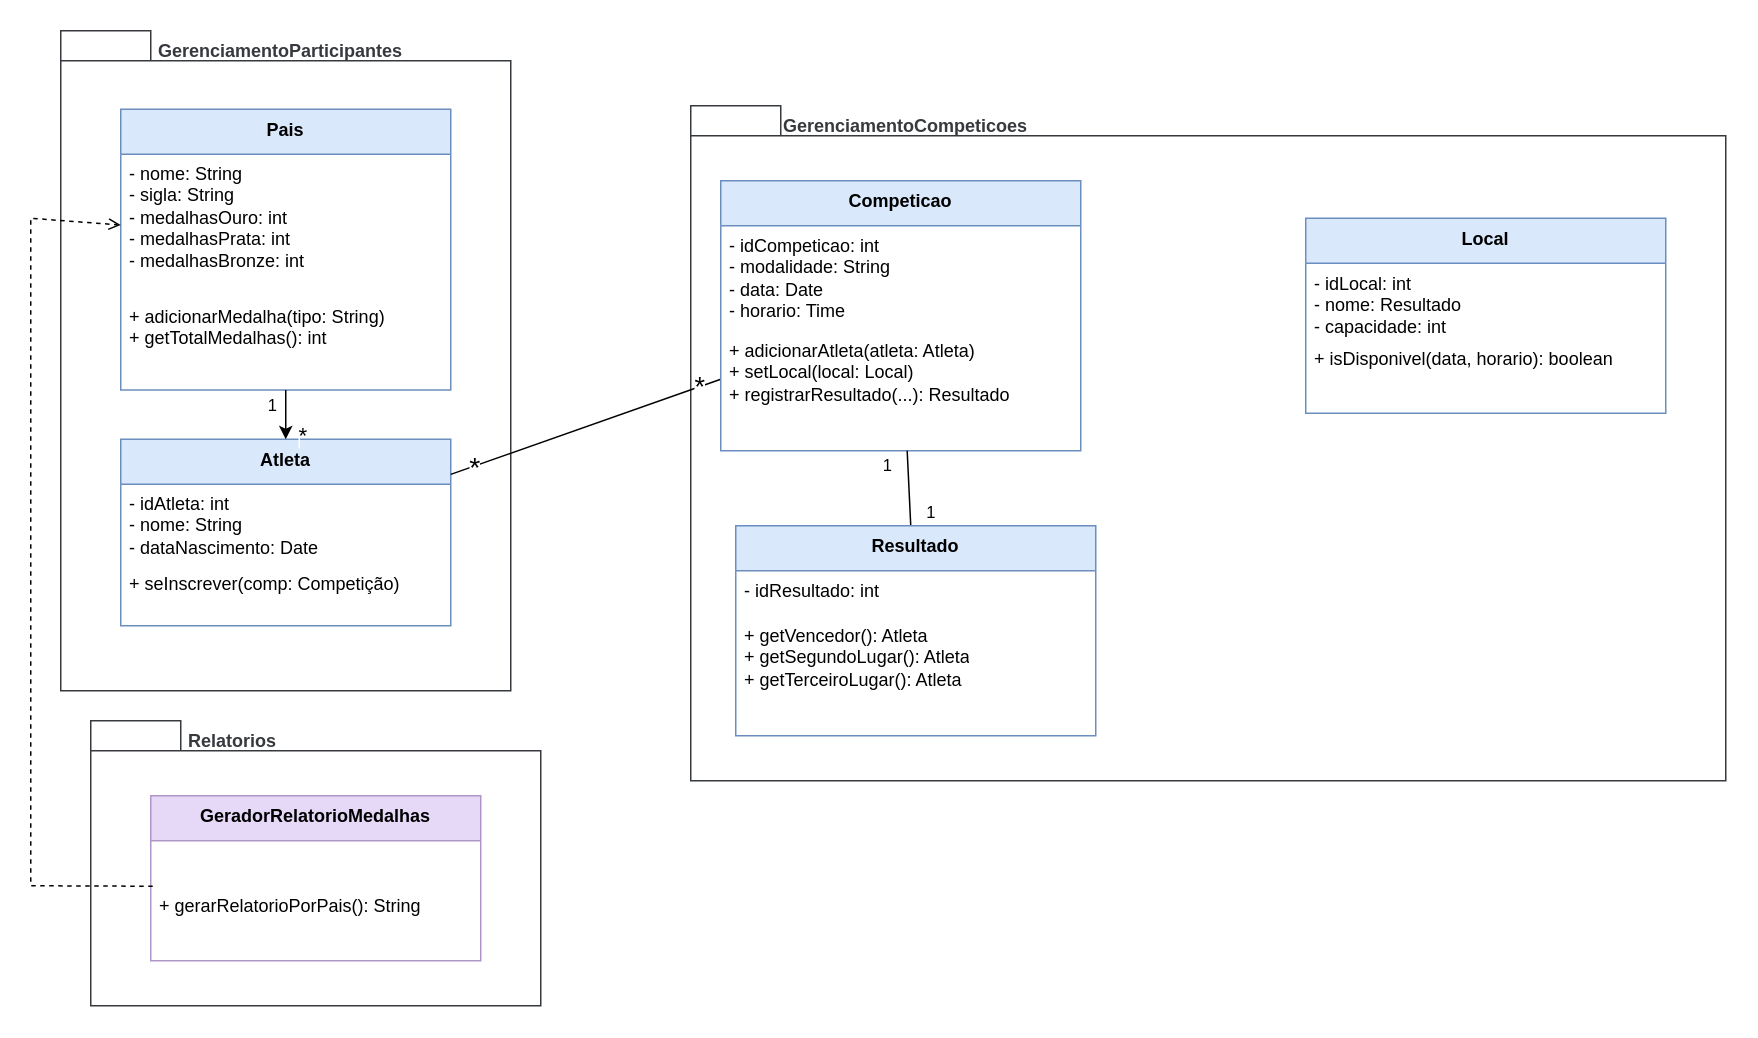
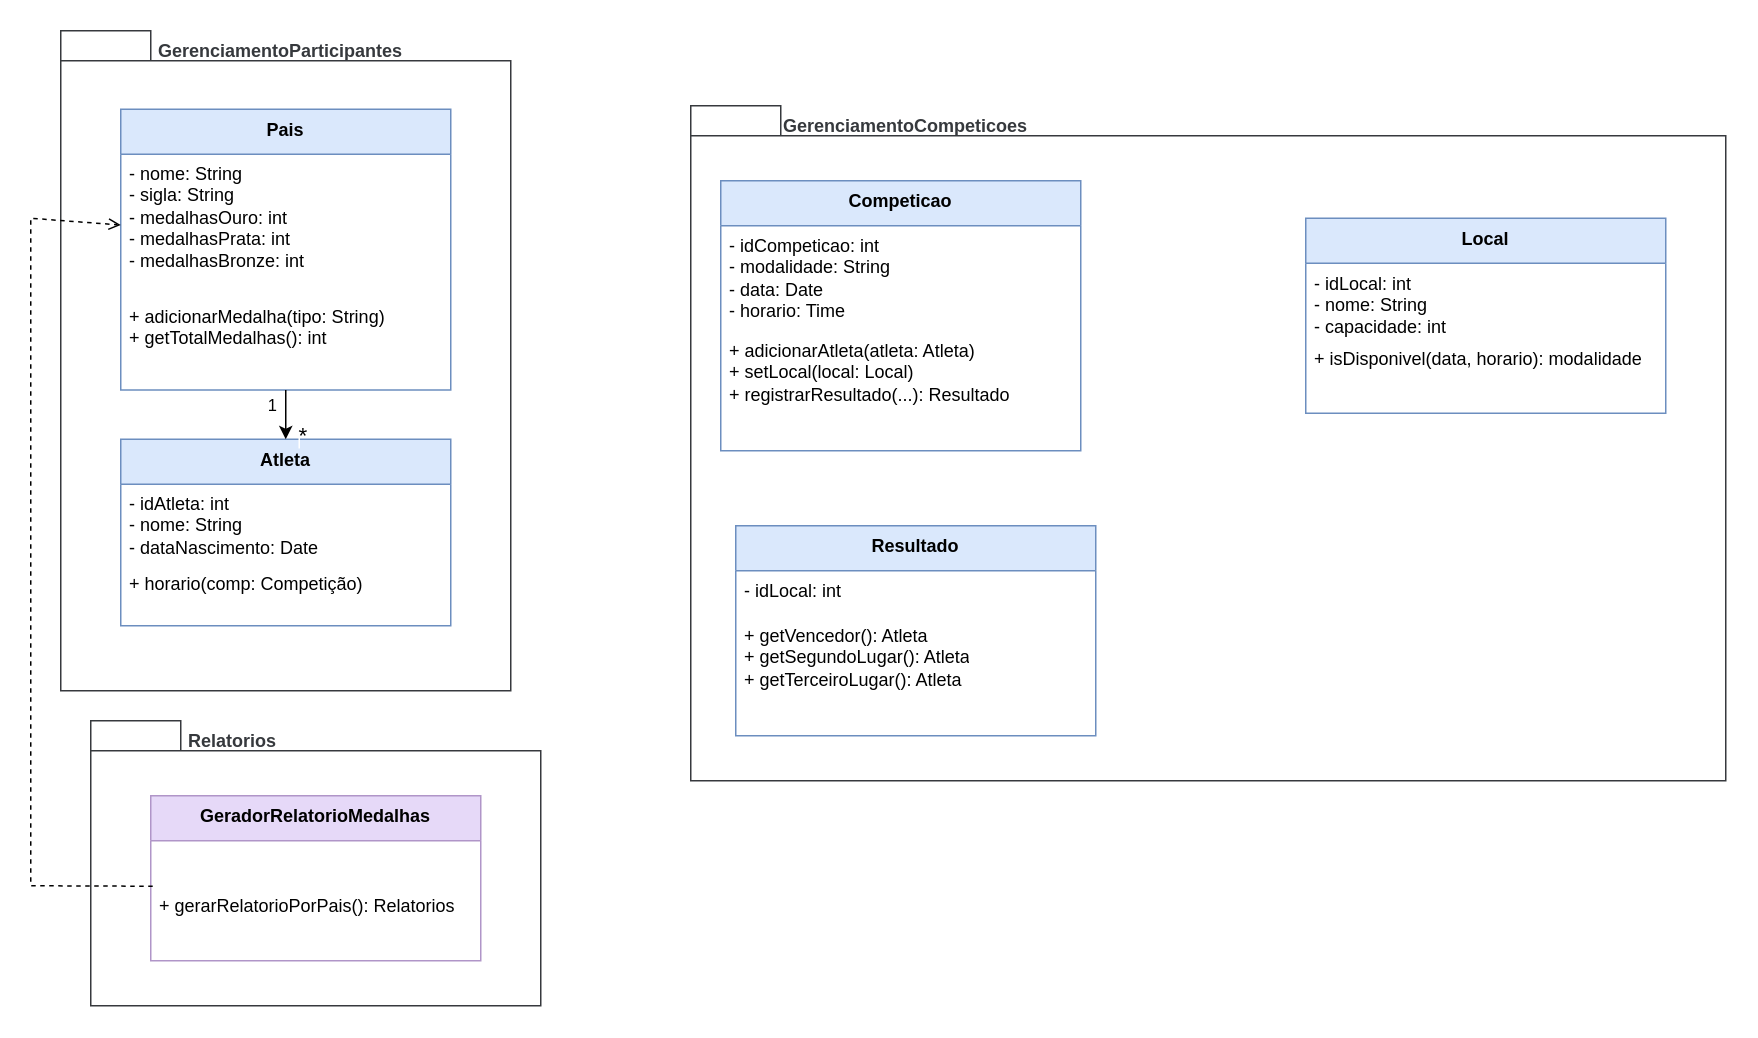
  <mxCell id="0" />
  <mxCell id="1" parent="0" />
  <mxCell id="2" value="                GerenciamentoParticipantes" style="shape=folder;tabPosition=left;align=left;spacingLeft=10;fontStyle=1;verticalAlign=top;container=1;collapsible=0;folderBackgroundColor=#E9E9E9;strokeColor=#36393D;fontColor=#36393D;" vertex="1" parent="1"><mxGeometry x="40" y="20" width="300" height="440" as="geometry" /></mxCell>
  <mxCell id="3" value="Pais" style="swimlane;fontStyle=1;align=center;verticalAlign=top;childLayout=stackLayout;horizontal=1;startSize=30;horizontalStack=0;resizeParent=1;resizeParentMax=0;resizeLast=0;collapsible=0;marginBottom=0;fillColor=#DAE8FC;strokeColor=#6C8EBF;" vertex="1" parent="2"><mxGeometry x="40" y="52.381" width="220" height="187.143" as="geometry" /></mxCell>
  <mxCell id="4" value="- nome: String&lt;br&gt;- sigla: String&lt;br&gt;- medalhasOuro: int&lt;br&gt;- medalhasPrata: int&lt;br&gt;- medalhasBronze: int" style="text;strokeColor=none;fillColor=none;align=left;verticalAlign=top;spacingLeft=4;spacingRight=4;overflow=hidden;rotatable=0;points=[[0,0.5],[1,0.5]];portConstraint=eastwest;whiteSpace=wrap;html=1;" vertex="1" parent="3"><mxGeometry y="30" width="220" height="94.286" as="geometry" /></mxCell>
  <mxCell id="5" value="+ adicionarMedalha(tipo: String)&lt;br&gt;+ getTotalMedalhas(): int" style="text;strokeColor=none;fillColor=none;align=left;verticalAlign=top;spacingLeft=4;spacingRight=4;overflow=hidden;rotatable=0;points=[[0,0.5],[1,0.5]];portConstraint=eastwest;whiteSpace=wrap;html=1;" vertex="1" parent="3"><mxGeometry y="124.286" width="220" height="62.857" as="geometry" /></mxCell>
  <mxCell id="6" value="Atleta" style="swimlane;fontStyle=1;align=center;verticalAlign=top;childLayout=stackLayout;horizontal=1;startSize=30;horizontalStack=0;resizeParent=1;resizeParentMax=0;resizeLast=0;collapsible=0;marginBottom=0;fillColor=#DAE8FC;strokeColor=#6C8EBF;" vertex="1" parent="2"><mxGeometry x="40" y="272.381" width="220" height="124.286" as="geometry" /></mxCell>
  <mxCell id="7" value="- idAtleta: int&lt;br&gt;- nome: String&lt;br&gt;- dataNascimento: Date" style="text;strokeColor=none;fillColor=none;align=left;verticalAlign=top;spacingLeft=4;spacingRight=4;overflow=hidden;rotatable=0;points=[[0,0.5],[1,0.5]];portConstraint=eastwest;whiteSpace=wrap;html=1;" vertex="1" parent="6"><mxGeometry y="30" width="220" height="52.381" as="geometry" /></mxCell>
- <mxCell id="8" value="+ seInscrever(comp: Competição)" style="text;strokeColor=none;fillColor=none;align=left;verticalAlign=top;spacingLeft=4;spacingRight=4;overflow=hidden;rotatable=0;points=[[0,0.5],[1,0.5]];portConstraint=eastwest;whiteSpace=wrap;html=1;" vertex="1" parent="6"><mxGeometry y="82.381" width="220" height="41.905" as="geometry" /></mxCell>
+ <mxCell id="8" value="+ horario(comp: Competição)" style="text;strokeColor=none;fillColor=none;align=left;verticalAlign=top;spacingLeft=4;spacingRight=4;overflow=hidden;rotatable=0;points=[[0,0.5],[1,0.5]];portConstraint=eastwest;whiteSpace=wrap;html=1;" vertex="1" parent="6"><mxGeometry y="82.381" width="220" height="41.905" as="geometry" /></mxCell>
  <mxCell id="9" value="               GerenciamentoCompeticoes" style="shape=folder;tabPosition=left;align=left;spacingLeft=10;fontStyle=1;verticalAlign=top;container=1;collapsible=0;folderBackgroundColor=#E9E9E9;strokeColor=#36393D;fontColor=#36393D;" vertex="1" parent="1"><mxGeometry x="460" y="70" width="690" height="450" as="geometry" /></mxCell>
  <mxCell id="10" value="                Relatorios" style="shape=folder;tabPosition=left;align=left;spacingLeft=10;fontStyle=1;verticalAlign=top;container=1;collapsible=0;folderBackgroundColor=#E9E9E9;strokeColor=#36393D;fontColor=#36393D;" vertex="1" parent="1"><mxGeometry x="60" y="480" width="300" height="190" as="geometry" /></mxCell>
  <mxCell id="11" value="GeradorRelatorioMedalhas" style="swimlane;fontStyle=1;align=center;verticalAlign=top;childLayout=stackLayout;horizontal=1;startSize=30;horizontalStack=0;resizeParent=1;resizeParentMax=0;resizeLast=0;collapsible=0;marginBottom=0;fillColor=#E6D9F8;strokeColor=#B095C8;" vertex="1" parent="10"><mxGeometry x="40" y="50" width="220" height="110" as="geometry" /></mxCell>
  <mxCell id="12" value="&lt;div&gt;&lt;br&gt;&lt;/div&gt;&lt;div&gt;&lt;br&gt;&lt;/div&gt;" style="text;strokeColor=none;fillColor=none;align=left;verticalAlign=top;spacingLeft=4;spacingRight=4;overflow=hidden;rotatable=0;points=[[0,0.5],[1,0.5]];portConstraint=eastwest;whiteSpace=wrap;html=1;" vertex="1" parent="11"><mxGeometry y="30" width="220" height="30" as="geometry" /></mxCell>
- <mxCell id="13" value="+ gerarRelatorioPorPais(): String" style="text;strokeColor=none;fillColor=none;align=left;verticalAlign=top;spacingLeft=4;spacingRight=4;overflow=hidden;rotatable=0;points=[[0,0.5],[1,0.5]];portConstraint=eastwest;whiteSpace=wrap;html=1;" vertex="1" parent="11"><mxGeometry y="60" width="220" height="50" as="geometry" /></mxCell>
+ <mxCell id="13" value="+ gerarRelatorioPorPais(): Relatorios" style="text;strokeColor=none;fillColor=none;align=left;verticalAlign=top;spacingLeft=4;spacingRight=4;overflow=hidden;rotatable=0;points=[[0,0.5],[1,0.5]];portConstraint=eastwest;whiteSpace=wrap;html=1;" vertex="1" parent="11"><mxGeometry y="60" width="220" height="50" as="geometry" /></mxCell>
  <mxCell id="14" value="" style="endArrow=classic;html=1;rounded=0;labelBackgroundColor=default;" edge="1" parent="1" source="3" target="6"><mxGeometry width="50" height="50" relative="1" as="geometry"><mxPoint x="190" y="220" as="sourcePoint" /><mxPoint x="190" y="260" as="targetPoint" /></mxGeometry></mxCell>
  <mxCell id="15" value="1" style="edgeLabel;html=1;align=center;verticalAlign=middle;resizable=0;points=[];imageAspect=0;" connectable="0" vertex="1" parent="14"><mxGeometry x="-0.2" y="2" relative="1" as="geometry"><mxPoint x="-12" y="-3" as="offset" /></mxGeometry></mxCell>
  <mxCell id="16" value="&lt;font style=&quot;font-size: 15px;&quot;&gt;*&lt;/font&gt;" style="edgeLabel;html=1;align=center;verticalAlign=middle;resizable=1;points=[];fillOpacity=100;imageAspect=1;autosize=0;fixedWidth=0;resizeWidth=1;resizeHeight=1;overflow=block;" connectable="0" vertex="1" parent="14"><mxGeometry x="0.2" y="-2" relative="1" as="geometry"><mxPoint x="12" y="1" as="offset" /></mxGeometry></mxCell>
- <mxCell id="17" value="" style="endArrow=none;html=1;rounded=0;" edge="1" parent="1" source="6" target="24"><mxGeometry width="50" height="50" relative="1" as="geometry"><mxPoint x="370" y="340" as="sourcePoint" /><mxPoint x="490" y="160" as="targetPoint" /></mxGeometry></mxCell>
- <mxCell id="18" value="&lt;font style=&quot;font-size: 19px;&quot;&gt;*&lt;/font&gt;" style="edgeLabel;html=1;align=center;verticalAlign=middle;resizable=0;points=[];" connectable="0" vertex="1" parent="17"><mxGeometry x="-0.831" y="-1" relative="1" as="geometry"><mxPoint as="offset" /></mxGeometry></mxCell>
- <mxCell id="19" value="&lt;font style=&quot;font-size: 18px;&quot;&gt;*&lt;/font&gt;" style="edgeLabel;html=1;align=center;verticalAlign=middle;resizable=0;points=[];" connectable="0" vertex="1" parent="17"><mxGeometry x="0.846" relative="1" as="geometry"><mxPoint as="offset" /></mxGeometry></mxCell>
  <mxCell id="20" value="" style="endArrow=open;endFill=0;html=1;rounded=0;dashed=1;entryX=0;entryY=0.5;entryDx=0;entryDy=0;exitX=0.006;exitY=1.011;exitDx=0;exitDy=0;exitPerimeter=0;" edge="1" parent="1" source="12" target="4"><mxGeometry width="50" height="50" relative="1" as="geometry"><mxPoint x="40" y="605" as="sourcePoint" /><mxPoint x="370" y="190" as="targetPoint" /><Array as="points"><mxPoint x="20" y="590" /><mxPoint x="20" y="145" /></Array></mxGeometry></mxCell>
  <mxCell id="21" value="Local" style="swimlane;fontStyle=1;align=center;verticalAlign=top;childLayout=stackLayout;horizontal=1;startSize=30;horizontalStack=0;resizeParent=1;resizeParentMax=0;resizeLast=0;collapsible=0;marginBottom=0;fillColor=#DAE8FC;strokeColor=#6C8EBF;" vertex="1" parent="1"><mxGeometry x="870" y="145" width="240" height="130" as="geometry" /></mxCell>
- <mxCell id="22" value="- idLocal: int&lt;br&gt;- nome: Resultado&lt;br&gt;- capacidade: int" style="text;strokeColor=none;fillColor=none;align=left;verticalAlign=top;spacingLeft=4;spacingRight=4;overflow=hidden;rotatable=0;points=[[0,0.5],[1,0.5]];portConstraint=eastwest;whiteSpace=wrap;html=1;" vertex="1" parent="21"><mxGeometry y="30" width="240" height="50" as="geometry" /></mxCell>
- <mxCell id="23" value="+ isDisponivel(data, horario): boolean" style="text;strokeColor=none;fillColor=none;align=left;verticalAlign=top;spacingLeft=4;spacingRight=4;overflow=hidden;rotatable=0;points=[[0,0.5],[1,0.5]];portConstraint=eastwest;whiteSpace=wrap;html=1;" vertex="1" parent="21"><mxGeometry y="80" width="240" height="50" as="geometry" /></mxCell>
+ <mxCell id="22" value="- idLocal: int&lt;br&gt;- nome: String&lt;br&gt;- capacidade: int" style="text;strokeColor=none;fillColor=none;align=left;verticalAlign=top;spacingLeft=4;spacingRight=4;overflow=hidden;rotatable=0;points=[[0,0.5],[1,0.5]];portConstraint=eastwest;whiteSpace=wrap;html=1;" vertex="1" parent="21"><mxGeometry y="30" width="240" height="50" as="geometry" /></mxCell>
+ <mxCell id="23" value="+ isDisponivel(data, horario): modalidade" style="text;strokeColor=none;fillColor=none;align=left;verticalAlign=top;spacingLeft=4;spacingRight=4;overflow=hidden;rotatable=0;points=[[0,0.5],[1,0.5]];portConstraint=eastwest;whiteSpace=wrap;html=1;" vertex="1" parent="21"><mxGeometry y="80" width="240" height="50" as="geometry" /></mxCell>
  <mxCell id="24" value="Competicao" style="swimlane;fontStyle=1;align=center;verticalAlign=top;childLayout=stackLayout;horizontal=1;startSize=30;horizontalStack=0;resizeParent=1;resizeParentMax=0;resizeLast=0;collapsible=0;marginBottom=0;fillColor=#DAE8FC;strokeColor=#6C8EBF;" vertex="1" parent="1"><mxGeometry x="480" y="120" width="240" height="180" as="geometry" /></mxCell>
  <mxCell id="25" value="- idCompeticao: int&lt;br&gt;- modalidade: String&lt;br&gt;- data: Date&lt;br&gt;- horario: Time" style="text;strokeColor=none;fillColor=none;align=left;verticalAlign=top;spacingLeft=4;spacingRight=4;overflow=hidden;rotatable=0;points=[[0,0.5],[1,0.5]];portConstraint=eastwest;whiteSpace=wrap;html=1;" vertex="1" parent="24"><mxGeometry y="30" width="240" height="70" as="geometry" /></mxCell>
  <mxCell id="26" value="+ adicionarAtleta(atleta: Atleta)&lt;br&gt;+ setLocal(local: Local)&lt;br&gt;+ registrarResultado(...): Resultado" style="text;strokeColor=none;fillColor=none;align=left;verticalAlign=top;spacingLeft=4;spacingRight=4;overflow=hidden;rotatable=0;points=[[0,0.5],[1,0.5]];portConstraint=eastwest;whiteSpace=wrap;html=1;" vertex="1" parent="24"><mxGeometry y="100" width="240" height="80" as="geometry" /></mxCell>
- <mxCell id="27" value="" style="endArrow=none;html=1;rounded=0;" edge="1" parent="1" source="24" target="30"><mxGeometry width="50" height="50" relative="1" as="geometry"><mxPoint x="740" y="50" as="sourcePoint" /><mxPoint x="740" y="570" as="targetPoint" /></mxGeometry></mxCell>
- <mxCell id="28" value="1" style="edgeLabel;html=1;align=center;verticalAlign=middle;resizable=0;points=[];" connectable="0" vertex="1" parent="27"><mxGeometry x="-0.2" y="2" relative="1" as="geometry"><mxPoint x="-17" y="-10" as="offset" /></mxGeometry></mxCell>
- <mxCell id="29" value="1" style="edgeLabel;html=1;align=center;verticalAlign=middle;resizable=0;points=[];" connectable="0" vertex="1" parent="27"><mxGeometry x="0.2" y="-2" relative="1" as="geometry"><mxPoint x="16" y="10" as="offset" /></mxGeometry></mxCell>
  <mxCell id="30" value="Resultado" style="swimlane;fontStyle=1;align=center;verticalAlign=top;childLayout=stackLayout;horizontal=1;startSize=30;horizontalStack=0;resizeParent=1;resizeParentMax=0;resizeLast=0;collapsible=0;marginBottom=0;fillColor=#DAE8FC;strokeColor=#6C8EBF;" vertex="1" parent="1"><mxGeometry x="490" y="350" width="240" height="140" as="geometry" /></mxCell>
- <mxCell id="31" value="- idResultado: int" style="text;strokeColor=none;fillColor=none;align=left;verticalAlign=top;spacingLeft=4;spacingRight=4;overflow=hidden;rotatable=0;points=[[0,0.5],[1,0.5]];portConstraint=eastwest;whiteSpace=wrap;html=1;" vertex="1" parent="30"><mxGeometry y="30" width="240" height="30" as="geometry" /></mxCell>
+ <mxCell id="31" value="- idLocal: int" style="text;strokeColor=none;fillColor=none;align=left;verticalAlign=top;spacingLeft=4;spacingRight=4;overflow=hidden;rotatable=0;points=[[0,0.5],[1,0.5]];portConstraint=eastwest;whiteSpace=wrap;html=1;" vertex="1" parent="30"><mxGeometry y="30" width="240" height="30" as="geometry" /></mxCell>
  <mxCell id="32" value="+ getVencedor(): Atleta&lt;br&gt;+ getSegundoLugar(): Atleta&lt;br&gt;+ getTerceiroLugar(): Atleta" style="text;strokeColor=none;fillColor=none;align=left;verticalAlign=top;spacingLeft=4;spacingRight=4;overflow=hidden;rotatable=0;points=[[0,0.5],[1,0.5]];portConstraint=eastwest;whiteSpace=wrap;html=1;" vertex="1" parent="30"><mxGeometry y="60" width="240" height="80" as="geometry" /></mxCell>
